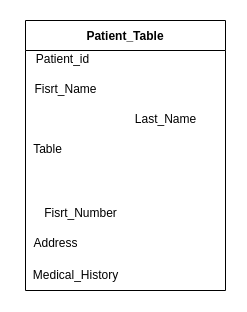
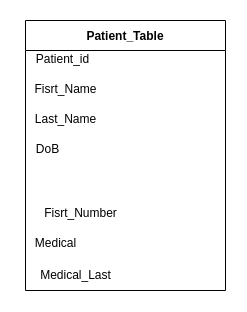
  <mxCell id="0" />
  <mxCell id="1" parent="0" />
  <mxCell id="2" value="Patient_Table" style="swimlane;startSize=30;" vertex="1" parent="1"><mxGeometry x="25" y="20" width="200" height="270" as="geometry" /></mxCell>
  <mxCell id="3" value="Fisrt_Name" style="text;html=1;align=center;verticalAlign=middle;resizable=0;points=[];autosize=1;strokeColor=none;fillColor=none;" vertex="1" parent="2"><mxGeometry x="-5" y="54" width="90" height="30" as="geometry" /></mxCell>
- <mxCell id="4" value="Last_Name" style="text;html=1;align=center;verticalAlign=middle;resizable=0;points=[];autosize=1;strokeColor=none;fillColor=none;" vertex="1" parent="2"><mxGeometry x="100" y="84" width="80" height="30" as="geometry" /></mxCell>
- <mxCell id="5" value="Table" style="text;html=1;align=center;verticalAlign=middle;resizable=0;points=[];autosize=1;strokeColor=none;fillColor=none;" vertex="1" parent="2"><mxGeometry x="-3" y="114" width="50" height="30" as="geometry" /></mxCell>
- <mxCell id="6" value="Medical_History" style="text;html=1;align=center;verticalAlign=middle;resizable=0;points=[];autosize=1;strokeColor=none;fillColor=none;" vertex="1" parent="2"><mxGeometry x="-5" y="240" width="110" height="30" as="geometry" /></mxCell>
+ <mxCell id="4" value="Last_Name" style="text;html=1;align=center;verticalAlign=middle;resizable=0;points=[];autosize=1;strokeColor=none;fillColor=none;" vertex="1" parent="2"><mxGeometry y="84" width="80" height="30" as="geometry" /></mxCell>
+ <mxCell id="5" value="DoB" style="text;html=1;align=center;verticalAlign=middle;resizable=0;points=[];autosize=1;strokeColor=none;fillColor=none;" vertex="1" parent="2"><mxGeometry x="-3" y="114" width="50" height="30" as="geometry" /></mxCell>
+ <mxCell id="6" value="Medical_Last" style="text;html=1;align=center;verticalAlign=middle;resizable=0;points=[];autosize=1;strokeColor=none;fillColor=none;" vertex="1" parent="2"><mxGeometry x="-5" y="240" width="110" height="30" as="geometry" /></mxCell>
  <mxCell id="7" value="Patient_id" style="text;html=1;align=center;verticalAlign=middle;resizable=0;points=[];autosize=1;strokeColor=none;fillColor=none;" vertex="1" parent="1"><mxGeometry x="22" y="44" width="80" height="30" as="geometry" /></mxCell>
  <mxCell id="8" value="Fisrt_Number" style="text;html=1;align=center;verticalAlign=middle;resizable=0;points=[];autosize=1;strokeColor=none;fillColor=none;" vertex="1" parent="1"><mxGeometry x="25" y="198" width="110" height="30" as="geometry" /></mxCell>
- <mxCell id="9" value="Address" style="text;html=1;align=center;verticalAlign=middle;resizable=0;points=[];autosize=1;strokeColor=none;fillColor=none;" vertex="1" parent="1"><mxGeometry x="20" y="228" width="70" height="30" as="geometry" /></mxCell>
+ <mxCell id="9" value="Medical" style="text;html=1;align=center;verticalAlign=middle;resizable=0;points=[];autosize=1;strokeColor=none;fillColor=none;" vertex="1" parent="1"><mxGeometry x="20" y="228" width="70" height="30" as="geometry" /></mxCell>
